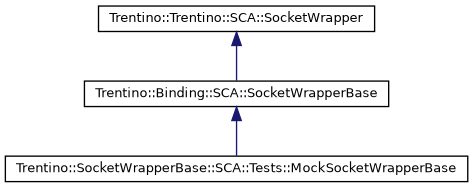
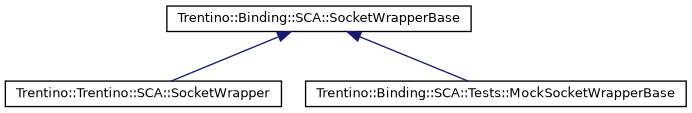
  digraph {
    rankdir=TB
    node [color=black fillcolor=white fontname=Helvetica fontsize=10 shape=record style=filled]
    edge [color=midnightblue dir=back fontname=Helvetica fontsize=10 labelfontname=Helvetica labelfontsize=10 style=solid]
    n1 [height=0.2 label="Trentino::Binding::SCA::SocketWrapperBase" width=0.4]
    n2 [height=0.2 label="Trentino::Trentino::SCA::SocketWrapper" width=0.4]
-   n3 [height=0.2 label="Trentino::SocketWrapperBase::SCA::Tests::MockSocketWrapperBase" width=0.4]
-   n2 -> n1
+   n3 [height=0.2 label="Trentino::Binding::SCA::Tests::MockSocketWrapperBase" width=0.4]
+   n1 -> n2
    n1 -> n3
  }
